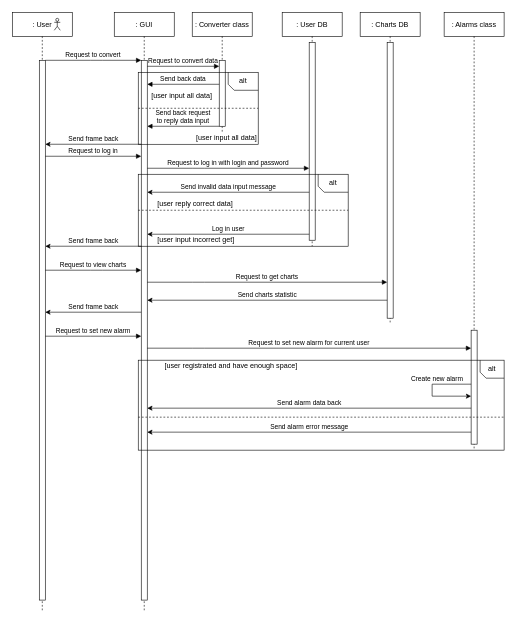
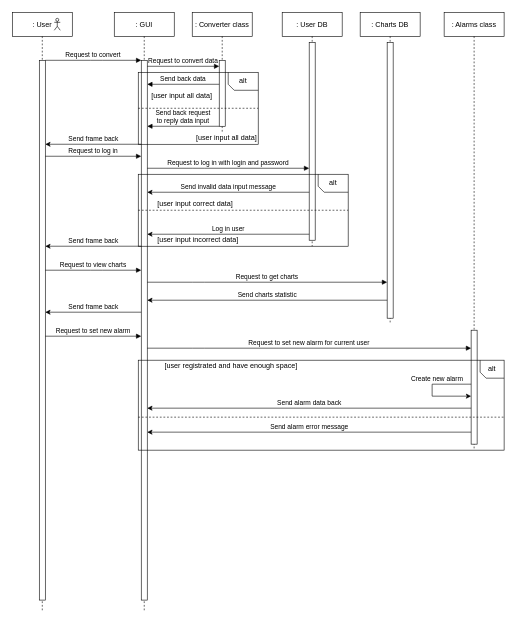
  <mxCell id="0" />
  <mxCell id="1" parent="0" />
  <mxCell id="2" value=": User" style="shape=umlLifeline;perimeter=lifelinePerimeter;container=1;collapsible=0;recursiveResize=0;rounded=0;shadow=0;strokeWidth=1;" parent="1" vertex="1"><mxGeometry x="20" y="20" width="100" height="1000" as="geometry" /></mxCell>
  <mxCell id="3" value="" style="points=[];perimeter=orthogonalPerimeter;rounded=0;shadow=0;strokeWidth=1;" parent="2" vertex="1"><mxGeometry x="45" y="80" width="10" height="900" as="geometry" /></mxCell>
  <mxCell id="4" value="" style="shape=umlActor;verticalLabelPosition=bottom;verticalAlign=top;html=1;outlineConnect=0;" vertex="1" parent="2"><mxGeometry x="70" y="10" width="10" height="20" as="geometry" /></mxCell>
  <mxCell id="5" value=": GUI" style="shape=umlLifeline;perimeter=lifelinePerimeter;container=1;collapsible=0;recursiveResize=0;rounded=0;shadow=0;strokeWidth=1;" parent="1" vertex="1"><mxGeometry x="190" y="20" width="100" height="1000" as="geometry" /></mxCell>
  <mxCell id="6" value="" style="points=[];perimeter=orthogonalPerimeter;rounded=0;shadow=0;strokeWidth=1;" parent="5" vertex="1"><mxGeometry x="45" y="80" width="10" height="900" as="geometry" /></mxCell>
  <mxCell id="7" value="Request to convert" style="verticalAlign=bottom;endArrow=block;entryX=0;entryY=0;shadow=0;strokeWidth=1;fontColor=default;labelBackgroundColor=none;" parent="1" source="3" target="6" edge="1"><mxGeometry relative="1" as="geometry"><mxPoint x="175" y="100" as="sourcePoint" /><Array as="points"><mxPoint x="160" y="100" /></Array></mxGeometry></mxCell>
  <mxCell id="8" value=": Converter class" style="shape=umlLifeline;perimeter=lifelinePerimeter;container=1;collapsible=0;recursiveResize=0;rounded=0;shadow=0;strokeWidth=1;" vertex="1" parent="1"><mxGeometry x="320" y="20" width="100" height="200" as="geometry" /></mxCell>
  <mxCell id="9" value="" style="points=[];perimeter=orthogonalPerimeter;rounded=0;shadow=0;strokeWidth=1;" vertex="1" parent="8"><mxGeometry x="45" y="80" width="10" height="110" as="geometry" /></mxCell>
  <mxCell id="10" value="Request to convert data" style="verticalAlign=bottom;endArrow=block;shadow=0;strokeWidth=1;fontColor=default;labelBackgroundColor=none;" edge="1" parent="8" target="9"><mxGeometry relative="1" as="geometry"><mxPoint x="-75" y="90" as="sourcePoint" /><mxPoint x="40" y="90" as="targetPoint" /><Array as="points"><mxPoint x="-20" y="90" /></Array></mxGeometry></mxCell>
  <mxCell id="11" value="" style="endArrow=none;html=1;rounded=0;labelBackgroundColor=none;fontColor=none;" edge="1" parent="1"><mxGeometry width="50" height="50" relative="1" as="geometry"><mxPoint x="380" y="120" as="sourcePoint" /><mxPoint x="430" y="150" as="targetPoint" /><Array as="points"><mxPoint x="380" y="140" /><mxPoint x="390" y="150" /></Array></mxGeometry></mxCell>
  <mxCell id="12" value="alt" style="text;html=1;strokeColor=none;fillColor=none;align=center;verticalAlign=middle;whiteSpace=wrap;rounded=0;labelBackgroundColor=none;fontColor=none;" vertex="1" parent="1"><mxGeometry x="380" y="120" width="50" height="30" as="geometry" /></mxCell>
  <mxCell id="13" value="" style="endArrow=none;dashed=1;html=1;rounded=0;labelBackgroundColor=none;fontColor=none;exitX=0;exitY=0.5;exitDx=0;exitDy=0;entryX=1;entryY=0.5;entryDx=0;entryDy=0;" edge="1" parent="1" source="18" target="18"><mxGeometry width="50" height="50" relative="1" as="geometry"><mxPoint x="-130" y="220" as="sourcePoint" /><mxPoint x="140" y="220" as="targetPoint" /></mxGeometry></mxCell>
  <mxCell id="14" value="[user input all data]" style="text;html=1;strokeColor=none;fillColor=none;align=left;verticalAlign=middle;whiteSpace=wrap;rounded=0;labelBackgroundColor=none;fontColor=none;" vertex="1" parent="1"><mxGeometry x="250" y="150" width="120" height="20" as="geometry" /></mxCell>
  <mxCell id="15" value="[user input all data]" style="text;html=1;strokeColor=none;fillColor=none;align=right;verticalAlign=middle;whiteSpace=wrap;rounded=0;labelBackgroundColor=none;fontColor=none;" vertex="1" parent="1"><mxGeometry x="320" y="220" width="110" height="20" as="geometry" /></mxCell>
  <mxCell id="16" value="Send back data" style="verticalAlign=bottom;endArrow=block;shadow=0;strokeWidth=1;fontColor=default;labelBackgroundColor=none;" edge="1" parent="1"><mxGeometry relative="1" as="geometry"><mxPoint x="365" y="140" as="sourcePoint" /><mxPoint x="245" y="140" as="targetPoint" /><Array as="points" /></mxGeometry></mxCell>
  <mxCell id="17" value="Send back request &#10;to reply data input" style="verticalAlign=bottom;endArrow=block;shadow=0;strokeWidth=1;fontColor=default;labelBackgroundColor=none;" edge="1" parent="1" source="9"><mxGeometry relative="1" as="geometry"><mxPoint x="360" y="210" as="sourcePoint" /><mxPoint x="245" y="210" as="targetPoint" /><Array as="points" /></mxGeometry></mxCell>
  <mxCell id="18" value="" style="rounded=0;whiteSpace=wrap;html=1;fontColor=none;noLabel=1;labelBackgroundColor=none;fillColor=none;" vertex="1" parent="1"><mxGeometry x="230" y="120" width="200" height="120" as="geometry" /></mxCell>
  <mxCell id="19" value=": User DB" style="shape=umlLifeline;perimeter=lifelinePerimeter;container=1;collapsible=0;recursiveResize=0;rounded=0;shadow=0;strokeWidth=1;" vertex="1" parent="1"><mxGeometry x="470" y="20" width="100" height="390" as="geometry" /></mxCell>
  <mxCell id="20" value="" style="points=[];perimeter=orthogonalPerimeter;rounded=0;shadow=0;strokeWidth=1;" vertex="1" parent="19"><mxGeometry x="45" y="50" width="10" height="330" as="geometry" /></mxCell>
  <mxCell id="21" value="Send frame back" style="endArrow=classic;html=1;rounded=0;labelBackgroundColor=none;fontColor=none;exitX=-0.2;exitY=0.178;exitDx=0;exitDy=0;exitPerimeter=0;verticalAlign=bottom;" edge="1" parent="1"><mxGeometry width="50" height="50" relative="1" as="geometry"><mxPoint x="235" y="240" as="sourcePoint" /><mxPoint x="75" y="240" as="targetPoint" /></mxGeometry></mxCell>
  <mxCell id="22" value="Request to log in" style="verticalAlign=bottom;endArrow=block;entryX=0;entryY=0;shadow=0;strokeWidth=1;fontColor=default;labelBackgroundColor=none;" edge="1" parent="1"><mxGeometry relative="1" as="geometry"><mxPoint x="75" y="260" as="sourcePoint" /><mxPoint x="235" y="260" as="targetPoint" /><Array as="points"><mxPoint x="160" y="260" /></Array></mxGeometry></mxCell>
  <mxCell id="23" value="Request to log in with login and password" style="verticalAlign=bottom;endArrow=block;shadow=0;strokeWidth=1;fontColor=default;labelBackgroundColor=none;" edge="1" parent="1" target="20"><mxGeometry relative="1" as="geometry"><mxPoint x="245" y="280" as="sourcePoint" /><mxPoint x="405" y="280" as="targetPoint" /><Array as="points"><mxPoint x="330" y="280" /></Array></mxGeometry></mxCell>
  <mxCell id="24" value="Send frame back" style="endArrow=classic;html=1;rounded=0;labelBackgroundColor=none;fontColor=none;exitX=-0.2;exitY=0.178;exitDx=0;exitDy=0;exitPerimeter=0;verticalAlign=bottom;" edge="1" parent="1"><mxGeometry width="50" height="50" relative="1" as="geometry"><mxPoint x="235" y="410" as="sourcePoint" /><mxPoint x="75" y="410" as="targetPoint" /></mxGeometry></mxCell>
  <mxCell id="25" value="" style="endArrow=none;html=1;rounded=0;labelBackgroundColor=none;fontColor=none;" edge="1" parent="1"><mxGeometry width="50" height="50" relative="1" as="geometry"><mxPoint x="530" y="290" as="sourcePoint" /><mxPoint x="580" y="320" as="targetPoint" /><Array as="points"><mxPoint x="530" y="310" /><mxPoint x="540" y="320" /></Array></mxGeometry></mxCell>
  <mxCell id="26" value="alt" style="text;html=1;strokeColor=none;fillColor=none;align=center;verticalAlign=middle;whiteSpace=wrap;rounded=0;labelBackgroundColor=none;fontColor=none;" vertex="1" parent="1"><mxGeometry x="530" y="290" width="50" height="30" as="geometry" /></mxCell>
  <mxCell id="27" value="" style="endArrow=none;dashed=1;html=1;rounded=0;labelBackgroundColor=none;fontColor=none;exitX=0;exitY=0.5;exitDx=0;exitDy=0;entryX=1;entryY=0.5;entryDx=0;entryDy=0;" edge="1" parent="1" source="32" target="32"><mxGeometry width="50" height="50" relative="1" as="geometry"><mxPoint x="390" y="500" as="sourcePoint" /><mxPoint x="440" y="450" as="targetPoint" /></mxGeometry></mxCell>
- <mxCell id="28" value="[user reply correct data]" style="text;html=1;strokeColor=none;fillColor=none;align=left;verticalAlign=middle;whiteSpace=wrap;rounded=0;labelBackgroundColor=none;fontColor=none;" vertex="1" parent="1"><mxGeometry x="260" y="330" width="130" height="20" as="geometry" /></mxCell>
- <mxCell id="29" value="[user input incorrect get]" style="text;html=1;strokeColor=none;fillColor=none;align=left;verticalAlign=middle;whiteSpace=wrap;rounded=0;labelBackgroundColor=none;fontColor=none;" vertex="1" parent="1"><mxGeometry x="260" y="390" width="140" height="20" as="geometry" /></mxCell>
+ <mxCell id="28" value="[user input correct data]" style="text;html=1;strokeColor=none;fillColor=none;align=left;verticalAlign=middle;whiteSpace=wrap;rounded=0;labelBackgroundColor=none;fontColor=none;" vertex="1" parent="1"><mxGeometry x="260" y="330" width="130" height="20" as="geometry" /></mxCell>
+ <mxCell id="29" value="[user input incorrect data]" style="text;html=1;strokeColor=none;fillColor=none;align=left;verticalAlign=middle;whiteSpace=wrap;rounded=0;labelBackgroundColor=none;fontColor=none;" vertex="1" parent="1"><mxGeometry x="260" y="390" width="140" height="20" as="geometry" /></mxCell>
  <mxCell id="30" value="Send invalid data input message" style="endArrow=classic;html=1;rounded=0;labelBackgroundColor=none;fontColor=none;exitX=-0.2;exitY=0.178;exitDx=0;exitDy=0;exitPerimeter=0;verticalAlign=bottom;" edge="1" parent="1"><mxGeometry width="50" height="50" relative="1" as="geometry"><mxPoint x="515" y="320" as="sourcePoint" /><mxPoint x="245" y="320" as="targetPoint" /><mxPoint as="offset" /></mxGeometry></mxCell>
  <mxCell id="31" value="Log in user" style="endArrow=classic;html=1;rounded=0;labelBackgroundColor=none;fontColor=none;exitX=-0.2;exitY=0.178;exitDx=0;exitDy=0;exitPerimeter=0;verticalAlign=bottom;" edge="1" parent="1"><mxGeometry width="50" height="50" relative="1" as="geometry"><mxPoint x="515" y="390" as="sourcePoint" /><mxPoint x="245" y="390" as="targetPoint" /><mxPoint as="offset" /></mxGeometry></mxCell>
  <mxCell id="32" value="" style="rounded=0;whiteSpace=wrap;html=1;fontColor=none;noLabel=1;labelBackgroundColor=none;fillColor=none;" vertex="1" parent="1"><mxGeometry x="230" y="290" width="350" height="120" as="geometry" /></mxCell>
  <mxCell id="33" value=": Charts DB" style="shape=umlLifeline;perimeter=lifelinePerimeter;container=1;collapsible=0;recursiveResize=0;rounded=0;shadow=0;strokeWidth=1;" vertex="1" parent="1"><mxGeometry x="600" y="20" width="100" height="520" as="geometry" /></mxCell>
  <mxCell id="34" value="" style="points=[];perimeter=orthogonalPerimeter;rounded=0;shadow=0;strokeWidth=1;" vertex="1" parent="33"><mxGeometry x="45" y="50" width="10" height="460" as="geometry" /></mxCell>
  <mxCell id="35" value="Request to view charts" style="verticalAlign=bottom;endArrow=block;entryX=0;entryY=0;shadow=0;strokeWidth=1;fontColor=default;labelBackgroundColor=none;" edge="1" parent="1"><mxGeometry relative="1" as="geometry"><mxPoint x="75" y="450" as="sourcePoint" /><mxPoint x="235" y="450" as="targetPoint" /><Array as="points"><mxPoint x="160" y="450" /></Array></mxGeometry></mxCell>
  <mxCell id="36" value="Request to get charts" style="verticalAlign=bottom;endArrow=block;shadow=0;strokeWidth=1;fontColor=default;labelBackgroundColor=none;" edge="1" parent="1" target="34"><mxGeometry relative="1" as="geometry"><mxPoint x="245" y="470" as="sourcePoint" /><mxPoint x="405" y="470" as="targetPoint" /><Array as="points"><mxPoint x="330" y="470" /></Array></mxGeometry></mxCell>
  <mxCell id="37" value="Send charts statistic" style="endArrow=classic;html=1;rounded=0;labelBackgroundColor=none;fontColor=none;exitX=-0.2;exitY=0.178;exitDx=0;exitDy=0;exitPerimeter=0;verticalAlign=bottom;" edge="1" parent="1" target="6"><mxGeometry width="50" height="50" relative="1" as="geometry"><mxPoint x="645" y="500" as="sourcePoint" /><mxPoint x="485" y="500" as="targetPoint" /></mxGeometry></mxCell>
  <mxCell id="38" value="Send frame back" style="endArrow=classic;html=1;rounded=0;labelBackgroundColor=none;fontColor=none;exitX=-0.2;exitY=0.178;exitDx=0;exitDy=0;exitPerimeter=0;verticalAlign=bottom;" edge="1" parent="1"><mxGeometry width="50" height="50" relative="1" as="geometry"><mxPoint x="235" y="520" as="sourcePoint" /><mxPoint x="75" y="520" as="targetPoint" /></mxGeometry></mxCell>
  <mxCell id="39" value=": Alarms class" style="shape=umlLifeline;perimeter=lifelinePerimeter;container=1;collapsible=0;recursiveResize=0;rounded=0;shadow=0;strokeWidth=1;" vertex="1" parent="1"><mxGeometry x="740" y="20" width="100" height="730" as="geometry" /></mxCell>
  <mxCell id="40" value="" style="points=[];perimeter=orthogonalPerimeter;rounded=0;shadow=0;strokeWidth=1;" vertex="1" parent="39"><mxGeometry x="45" y="530" width="10" height="190" as="geometry" /></mxCell>
  <mxCell id="41" value="Request to set new alarm" style="verticalAlign=bottom;endArrow=block;entryX=0;entryY=0;shadow=0;strokeWidth=1;fontColor=default;labelBackgroundColor=none;" edge="1" parent="1"><mxGeometry relative="1" as="geometry"><mxPoint x="75" y="560" as="sourcePoint" /><mxPoint x="235" y="560" as="targetPoint" /><Array as="points"><mxPoint x="160" y="560" /></Array></mxGeometry></mxCell>
  <mxCell id="42" value="Request to set new alarm for current user" style="verticalAlign=bottom;endArrow=block;shadow=0;strokeWidth=1;fontColor=default;labelBackgroundColor=none;" edge="1" parent="1" target="40"><mxGeometry relative="1" as="geometry"><mxPoint x="245" y="580" as="sourcePoint" /><mxPoint x="405" y="580" as="targetPoint" /><Array as="points"><mxPoint x="330" y="580" /></Array></mxGeometry></mxCell>
  <mxCell id="43" value="" style="endArrow=none;html=1;rounded=0;labelBackgroundColor=none;fontColor=none;" edge="1" parent="1"><mxGeometry width="50" height="50" relative="1" as="geometry"><mxPoint x="800" y="600" as="sourcePoint" /><mxPoint x="840" y="630" as="targetPoint" /><Array as="points"><mxPoint x="800" y="620" /><mxPoint x="810" y="630" /></Array></mxGeometry></mxCell>
  <mxCell id="44" value="alt" style="text;html=1;strokeColor=none;fillColor=none;align=center;verticalAlign=middle;whiteSpace=wrap;rounded=0;labelBackgroundColor=none;fontColor=none;" vertex="1" parent="1"><mxGeometry x="800" y="600" width="40" height="30" as="geometry" /></mxCell>
  <mxCell id="45" value="" style="endArrow=none;dashed=1;html=1;rounded=0;labelBackgroundColor=none;fontColor=none;exitX=0;exitY=0.5;exitDx=0;exitDy=0;entryX=1;entryY=0.5;entryDx=0;entryDy=0;" edge="1" parent="1"><mxGeometry width="50" height="50" relative="1" as="geometry"><mxPoint x="230" y="695" as="sourcePoint" /><mxPoint x="840" y="695" as="targetPoint" /></mxGeometry></mxCell>
  <mxCell id="46" value="[user registrated and have enough space]" style="text;html=1;strokeColor=none;fillColor=none;align=center;verticalAlign=middle;whiteSpace=wrap;rounded=0;labelBackgroundColor=none;fontColor=none;" vertex="1" parent="1"><mxGeometry x="250" y="600" width="270" height="20" as="geometry" /></mxCell>
  <mxCell id="47" value="Create new alarm" style="endArrow=classic;html=1;rounded=0;labelBackgroundColor=none;fontColor=none;exitX=-0.2;exitY=0.178;exitDx=0;exitDy=0;exitPerimeter=0;verticalAlign=bottom;horizontal=1;" edge="1" parent="1" target="40"><mxGeometry x="-0.235" width="50" height="50" relative="1" as="geometry"><mxPoint x="785" y="640" as="sourcePoint" /><mxPoint x="730" y="670" as="targetPoint" /><Array as="points"><mxPoint x="720" y="640" /><mxPoint x="720" y="660" /></Array><mxPoint as="offset" /></mxGeometry></mxCell>
  <mxCell id="48" value="Send alarm data back" style="endArrow=classic;html=1;rounded=0;labelBackgroundColor=none;fontColor=none;exitX=-0.2;exitY=0.178;exitDx=0;exitDy=0;exitPerimeter=0;verticalAlign=bottom;" edge="1" parent="1"><mxGeometry width="50" height="50" relative="1" as="geometry"><mxPoint x="785" y="680" as="sourcePoint" /><mxPoint x="245" y="680" as="targetPoint" /></mxGeometry></mxCell>
  <mxCell id="49" value="Send alarm error message" style="endArrow=classic;html=1;rounded=0;labelBackgroundColor=none;fontColor=none;exitX=-0.2;exitY=0.178;exitDx=0;exitDy=0;exitPerimeter=0;verticalAlign=bottom;" edge="1" parent="1"><mxGeometry width="50" height="50" relative="1" as="geometry"><mxPoint x="785" y="720" as="sourcePoint" /><mxPoint x="245" y="720" as="targetPoint" /></mxGeometry></mxCell>
  <mxCell id="50" value="" style="rounded=0;whiteSpace=wrap;html=1;fontColor=none;noLabel=1;labelBackgroundColor=none;fillColor=none;" vertex="1" parent="1"><mxGeometry x="230" y="600" width="610" height="150" as="geometry" /></mxCell>
